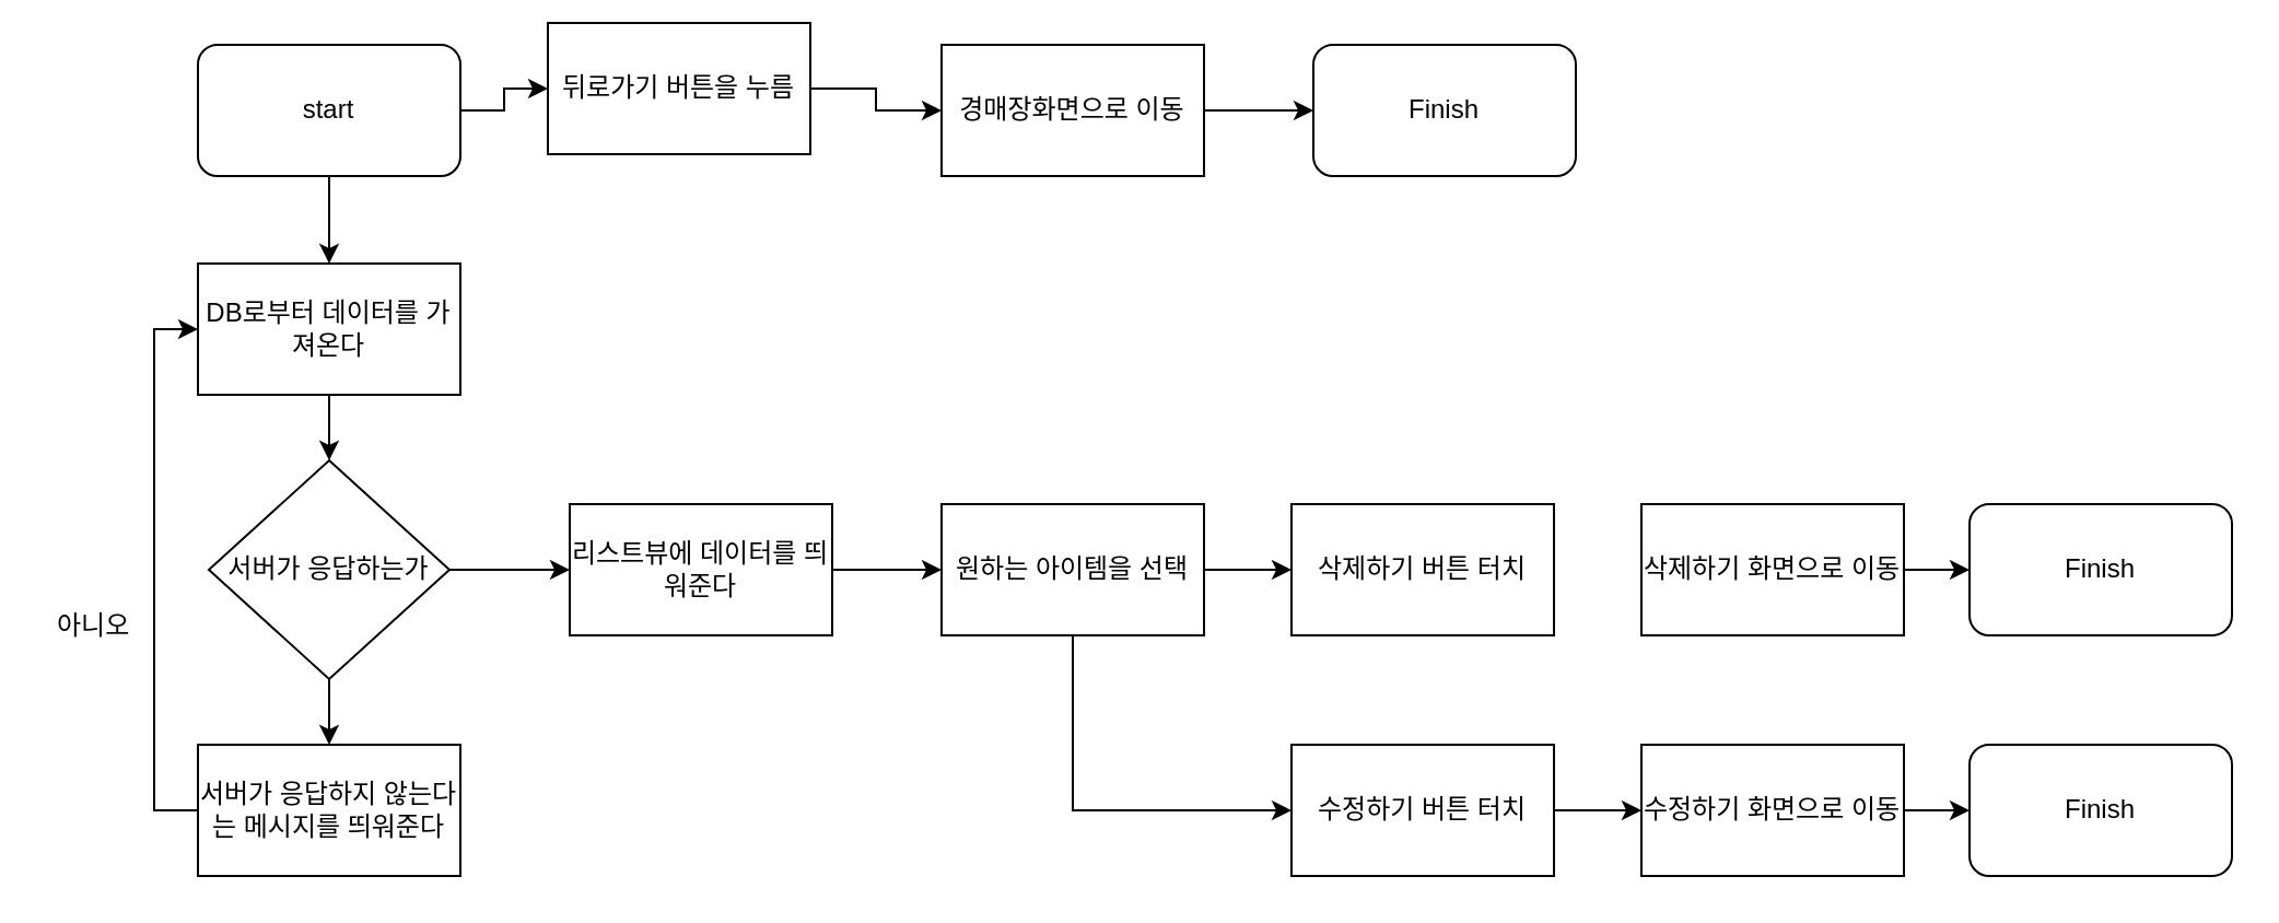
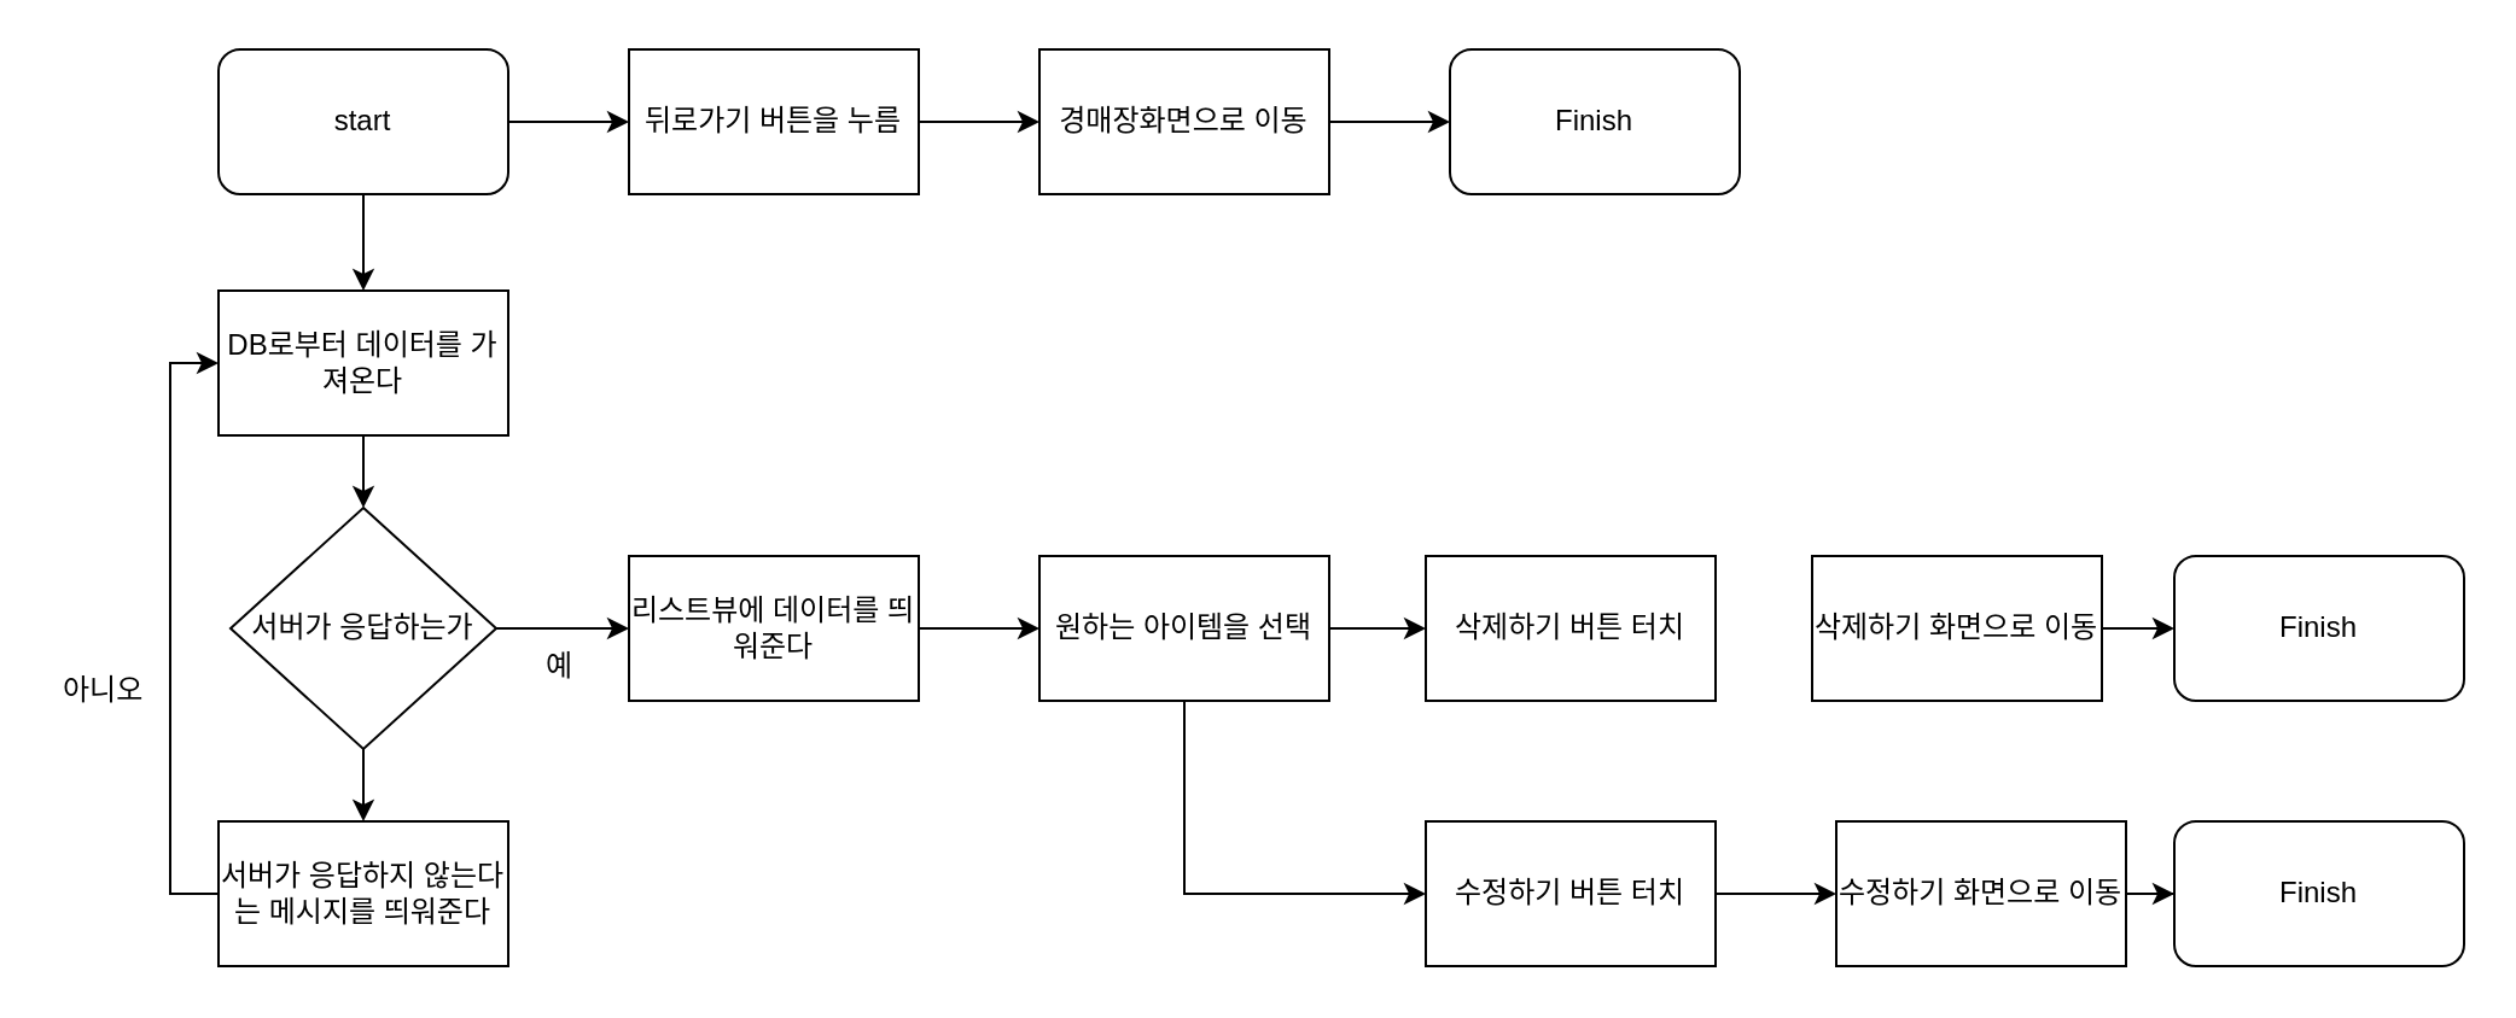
  <mxCell id="0" />
  <mxCell id="1" parent="0" />
  <mxCell id="2" style="edgeStyle=orthogonalEdgeStyle;rounded=0;orthogonalLoop=1;jettySize=auto;html=1;exitX=1;exitY=0.5;exitDx=0;exitDy=0;entryX=0;entryY=0.5;entryDx=0;entryDy=0;" edge="1" parent="1" source="4" target="6"><mxGeometry relative="1" as="geometry" /></mxCell>
  <mxCell id="3" style="edgeStyle=orthogonalEdgeStyle;rounded=0;orthogonalLoop=1;jettySize=auto;html=1;exitX=0.5;exitY=1;exitDx=0;exitDy=0;entryX=0.5;entryY=0;entryDx=0;entryDy=0;" edge="1" parent="1" source="4" target="11"><mxGeometry relative="1" as="geometry" /></mxCell>
  <mxCell id="4" value="start" style="rounded=1;whiteSpace=wrap;html=1;" vertex="1" parent="1"><mxGeometry x="90" y="20" width="120" height="60" as="geometry" /></mxCell>
  <mxCell id="5" value="" style="edgeStyle=orthogonalEdgeStyle;rounded=0;orthogonalLoop=1;jettySize=auto;html=1;" edge="1" parent="1" source="6" target="8"><mxGeometry relative="1" as="geometry" /></mxCell>
- <mxCell id="6" value="뒤로가기 버튼을 누름" style="rounded=0;whiteSpace=wrap;html=1;" vertex="1" parent="1"><mxGeometry x="250" y="10" width="120" height="60" as="geometry" /></mxCell>
+ <mxCell id="6" value="뒤로가기 버튼을 누름" style="rounded=0;whiteSpace=wrap;html=1;" vertex="1" parent="1"><mxGeometry x="260" y="20" width="120" height="60" as="geometry" /></mxCell>
  <mxCell id="7" style="edgeStyle=orthogonalEdgeStyle;rounded=0;orthogonalLoop=1;jettySize=auto;html=1;exitX=1;exitY=0.5;exitDx=0;exitDy=0;" edge="1" parent="1" source="8" target="9"><mxGeometry relative="1" as="geometry" /></mxCell>
  <mxCell id="8" value="경매장화면으로 이동" style="rounded=0;whiteSpace=wrap;html=1;" vertex="1" parent="1"><mxGeometry x="430" y="20" width="120" height="60" as="geometry" /></mxCell>
  <mxCell id="9" value="Finish" style="rounded=1;whiteSpace=wrap;html=1;" vertex="1" parent="1"><mxGeometry x="600" y="20" width="120" height="60" as="geometry" /></mxCell>
  <mxCell id="10" value="" style="edgeStyle=orthogonalEdgeStyle;rounded=0;orthogonalLoop=1;jettySize=auto;html=1;" edge="1" parent="1" source="11" target="19"><mxGeometry relative="1" as="geometry" /></mxCell>
  <mxCell id="11" value="DB로부터 데이터를 가져온다" style="rounded=0;whiteSpace=wrap;html=1;" vertex="1" parent="1"><mxGeometry x="90" y="120" width="120" height="60" as="geometry" /></mxCell>
  <mxCell id="12" value="" style="edgeStyle=orthogonalEdgeStyle;rounded=0;orthogonalLoop=1;jettySize=auto;html=1;" edge="1" parent="1" source="13" target="24"><mxGeometry relative="1" as="geometry" /></mxCell>
  <mxCell id="13" value="리스트뷰에 데이터를 띄워준다" style="rounded=0;whiteSpace=wrap;html=1;" vertex="1" parent="1"><mxGeometry x="260" y="230" width="120" height="60" as="geometry" /></mxCell>
  <mxCell id="14" value="" style="edgeStyle=orthogonalEdgeStyle;rounded=0;orthogonalLoop=1;jettySize=auto;html=1;" edge="1" parent="1" source="15" target="16"><mxGeometry relative="1" as="geometry" /></mxCell>
  <mxCell id="15" value="삭제하기 화면으로 이동" style="rounded=0;whiteSpace=wrap;html=1;" vertex="1" parent="1"><mxGeometry x="750" y="230" width="120" height="60" as="geometry" /></mxCell>
  <mxCell id="16" value="Finish" style="rounded=1;whiteSpace=wrap;html=1;" vertex="1" parent="1"><mxGeometry x="900" y="230" width="120" height="60" as="geometry" /></mxCell>
  <mxCell id="17" value="" style="edgeStyle=orthogonalEdgeStyle;rounded=0;orthogonalLoop=1;jettySize=auto;html=1;" edge="1" parent="1" source="19" target="13"><mxGeometry relative="1" as="geometry" /></mxCell>
  <mxCell id="18" style="edgeStyle=orthogonalEdgeStyle;rounded=0;orthogonalLoop=1;jettySize=auto;html=1;" edge="1" parent="1" source="19"><mxGeometry relative="1" as="geometry"><mxPoint x="150" y="340" as="targetPoint" /></mxGeometry></mxCell>
  <mxCell id="19" value="서버가 응답하는가" style="rhombus;whiteSpace=wrap;html=1;" vertex="1" parent="1"><mxGeometry x="95" y="210" width="110" height="100" as="geometry" /></mxCell>
+ <mxCell id="20" value="예" style="text;strokeColor=none;fillColor=none;align=left;verticalAlign=middle;spacingLeft=4;spacingRight=4;overflow=hidden;points=[[0,0.5],[1,0.5]];portConstraint=eastwest;rotatable=0;" vertex="1" parent="1"><mxGeometry x="220" y="260" width="30" height="30" as="geometry" /></mxCell>
  <mxCell id="21" value="아니오" style="text;strokeColor=none;fillColor=none;align=left;verticalAlign=middle;spacingLeft=4;spacingRight=4;overflow=hidden;points=[[0,0.5],[1,0.5]];portConstraint=eastwest;rotatable=0;" vertex="1" parent="1"><mxGeometry x="20" y="270" width="80" height="30" as="geometry" /></mxCell>
  <mxCell id="22" value="" style="edgeStyle=orthogonalEdgeStyle;rounded=0;orthogonalLoop=1;jettySize=auto;html=1;" edge="1" parent="1" source="24" target="27"><mxGeometry relative="1" as="geometry" /></mxCell>
  <mxCell id="23" value="" style="edgeStyle=orthogonalEdgeStyle;rounded=0;orthogonalLoop=1;jettySize=auto;html=1;" edge="1" parent="1" source="24" target="29"><mxGeometry relative="1" as="geometry"><Array as="points"><mxPoint x="490" y="370" /></Array></mxGeometry></mxCell>
  <mxCell id="24" value="원하는 아이템을 선택" style="rounded=0;whiteSpace=wrap;html=1;" vertex="1" parent="1"><mxGeometry x="430" y="230" width="120" height="60" as="geometry" /></mxCell>
  <mxCell id="25" style="edgeStyle=orthogonalEdgeStyle;rounded=0;orthogonalLoop=1;jettySize=auto;html=1;entryX=0;entryY=0.5;entryDx=0;entryDy=0;" edge="1" parent="1" source="26" target="11"><mxGeometry relative="1" as="geometry"><Array as="points"><mxPoint x="70" y="370" /><mxPoint x="70" y="150" /></Array></mxGeometry></mxCell>
  <mxCell id="26" value="서버가 응답하지 않는다는 메시지를 띄워준다" style="rounded=0;whiteSpace=wrap;html=1;" vertex="1" parent="1"><mxGeometry x="90" y="340" width="120" height="60" as="geometry" /></mxCell>
  <mxCell id="27" value="삭제하기 버튼 터치" style="rounded=0;whiteSpace=wrap;html=1;" vertex="1" parent="1"><mxGeometry x="590" y="230" width="120" height="60" as="geometry" /></mxCell>
  <mxCell id="28" value="" style="edgeStyle=orthogonalEdgeStyle;rounded=0;orthogonalLoop=1;jettySize=auto;html=1;" edge="1" parent="1" source="29" target="31"><mxGeometry relative="1" as="geometry" /></mxCell>
  <mxCell id="29" value="수정하기 버튼 터치" style="rounded=0;whiteSpace=wrap;html=1;" vertex="1" parent="1"><mxGeometry x="590" y="340" width="120" height="60" as="geometry" /></mxCell>
  <mxCell id="30" value="" style="edgeStyle=orthogonalEdgeStyle;rounded=0;orthogonalLoop=1;jettySize=auto;html=1;" edge="1" parent="1" source="31" target="32"><mxGeometry relative="1" as="geometry" /></mxCell>
- <mxCell id="31" value="수정하기 화면으로 이동" style="rounded=0;whiteSpace=wrap;html=1;" vertex="1" parent="1"><mxGeometry x="750" y="340" width="120" height="60" as="geometry" /></mxCell>
+ <mxCell id="31" value="수정하기 화면으로 이동" style="rounded=0;whiteSpace=wrap;html=1;" vertex="1" parent="1"><mxGeometry x="760" y="340" width="120" height="60" as="geometry" /></mxCell>
  <mxCell id="32" value="Finish" style="rounded=1;whiteSpace=wrap;html=1;" vertex="1" parent="1"><mxGeometry x="900" y="340" width="120" height="60" as="geometry" /></mxCell>
